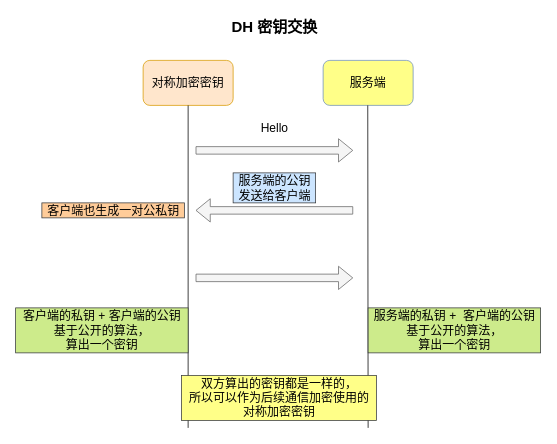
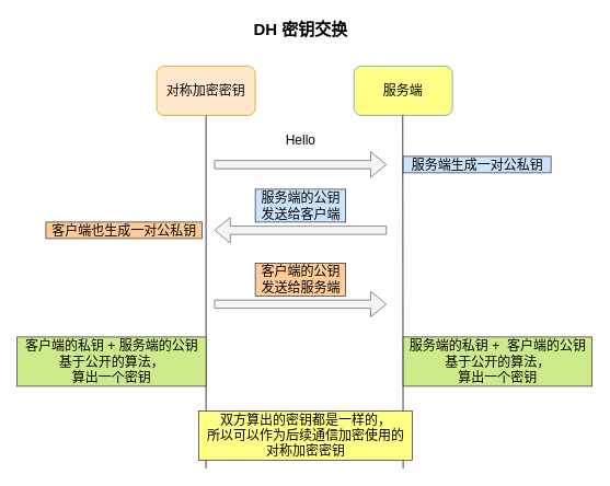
  <mxCell id="0" />
  <mxCell id="1" parent="0" />
  <mxCell id="2" value="对称加密密钥" style="rounded=1;whiteSpace=wrap;html=1;fontSize=16;fillColor=#ffe6cc;strokeColor=#d79b00;" vertex="1" parent="1"><mxGeometry x="190" y="80" width="120" height="60" as="geometry" /></mxCell>
  <mxCell id="3" value="服务端" style="rounded=1;whiteSpace=wrap;html=1;fontSize=16;fillColor=#ffff88;strokeColor=#6c8ebf;" vertex="1" parent="1"><mxGeometry x="430" y="80" width="120" height="60" as="geometry" /></mxCell>
  <mxCell id="4" value="" style="endArrow=none;html=1;fontSize=16;entryX=0.5;entryY=1;entryDx=0;entryDy=0;" edge="1" parent="1" target="2"><mxGeometry width="50" height="50" relative="1" as="geometry"><mxPoint x="250" y="570" as="sourcePoint" /><mxPoint x="280" y="160" as="targetPoint" /></mxGeometry></mxCell>
  <mxCell id="5" value="" style="endArrow=none;html=1;fontSize=16;entryX=0.5;entryY=1;entryDx=0;entryDy=0;" edge="1" parent="1"><mxGeometry width="50" height="50" relative="1" as="geometry"><mxPoint x="490" y="570" as="sourcePoint" /><mxPoint x="489.5" y="140" as="targetPoint" /></mxGeometry></mxCell>
  <mxCell id="6" value="" style="shape=flexArrow;endArrow=classic;html=1;fontSize=16;fillColor=#f5f5f5;strokeColor=#666666;" edge="1" parent="1"><mxGeometry width="50" height="50" relative="1" as="geometry"><mxPoint x="260" y="200" as="sourcePoint" /><mxPoint x="470" y="200" as="targetPoint" /></mxGeometry></mxCell>
  <mxCell id="7" value="Hello" style="text;html=1;align=center;verticalAlign=middle;resizable=0;points=[];autosize=1;fontSize=16;" vertex="1" parent="1"><mxGeometry x="340" y="160" width="50" height="20" as="geometry" /></mxCell>
+ <mxCell id="8" value="服务端生成一对公私钥" style="text;html=1;align=center;verticalAlign=middle;resizable=0;points=[];autosize=1;fontSize=16;fillColor=#cce5ff;strokeColor=#36393d;" vertex="1" parent="1"><mxGeometry x="490" y="190" width="180" height="20" as="geometry" /></mxCell>
  <mxCell id="9" value="" style="shape=flexArrow;endArrow=classic;html=1;fontSize=16;fillColor=#f5f5f5;strokeColor=#666666;" edge="1" parent="1"><mxGeometry width="50" height="50" relative="1" as="geometry"><mxPoint x="470" y="280" as="sourcePoint" /><mxPoint x="260" y="280" as="targetPoint" /></mxGeometry></mxCell>
  <mxCell id="10" value="服务端的公钥&lt;br&gt;发送给客户端" style="text;html=1;align=center;verticalAlign=middle;resizable=0;points=[];autosize=1;fontSize=16;fillColor=#cce5ff;strokeColor=#36393d;" vertex="1" parent="1"><mxGeometry x="310" y="230" width="110" height="40" as="geometry" /></mxCell>
  <mxCell id="11" value="客户端也生成一对公私钥" style="text;html=1;align=center;verticalAlign=middle;resizable=0;points=[];autosize=1;fontSize=16;fillColor=#ffcc99;strokeColor=#36393d;" vertex="1" parent="1"><mxGeometry x="55" y="270" width="190" height="20" as="geometry" /></mxCell>
  <mxCell id="12" value="" style="shape=flexArrow;endArrow=classic;html=1;fontSize=16;fillColor=#f5f5f5;strokeColor=#666666;" edge="1" parent="1"><mxGeometry width="50" height="50" relative="1" as="geometry"><mxPoint x="260" y="370" as="sourcePoint" /><mxPoint x="470" y="370" as="targetPoint" /></mxGeometry></mxCell>
+ <mxCell id="13" value="客户端的公钥&lt;br&gt;发送给服务端" style="text;html=1;align=center;verticalAlign=middle;resizable=0;points=[];autosize=1;fontSize=16;fillColor=#ffcc99;strokeColor=#36393d;" vertex="1" parent="1"><mxGeometry x="310" y="320" width="110" height="40" as="geometry" /></mxCell>
  <mxCell id="14" value="服务端的私钥&amp;nbsp;+ &amp;nbsp;客户端的公钥&lt;br&gt;基于公开的算法，&lt;br&gt;算出一个密钥" style="text;html=1;align=center;verticalAlign=middle;resizable=0;points=[];autosize=1;fontSize=16;fillColor=#cdeb8b;strokeColor=#36393d;" vertex="1" parent="1"><mxGeometry x="490" y="410" width="230" height="60" as="geometry" /></mxCell>
- <mxCell id="15" value="客户端的私钥 + 客户端的公钥 &lt;br&gt;基于公开的算法，&lt;br&gt;算出一个密钥" style="text;html=1;align=center;verticalAlign=middle;resizable=0;points=[];autosize=1;fontSize=16;fillColor=#cdeb8b;strokeColor=#36393d;" vertex="1" parent="1"><mxGeometry x="20" y="410" width="230" height="60" as="geometry" /></mxCell>
+ <mxCell id="15" value="客户端的私钥 + 服务端的公钥 &lt;br&gt;基于公开的算法，&lt;br&gt;算出一个密钥" style="text;html=1;align=center;verticalAlign=middle;resizable=0;points=[];autosize=1;fontSize=16;fillColor=#cdeb8b;strokeColor=#36393d;" vertex="1" parent="1"><mxGeometry x="20" y="410" width="230" height="60" as="geometry" /></mxCell>
  <mxCell id="16" value="双方算出的密钥都是一样的，&lt;br&gt;所以可以作为后续通信加密使用的&lt;br&gt;对称加密密钥" style="text;html=1;align=center;verticalAlign=middle;resizable=0;points=[];autosize=1;fontSize=16;fillColor=#ffff88;strokeColor=#36393d;" vertex="1" parent="1"><mxGeometry x="241" y="500" width="260" height="60" as="geometry" /></mxCell>
  <mxCell id="17" value="DH 密钥交换" style="text;html=1;align=center;verticalAlign=middle;resizable=0;points=[];autosize=1;fontSize=20;fontStyle=1" vertex="1" parent="1"><mxGeometry x="300" y="20" width="130" height="30" as="geometry" /></mxCell>
